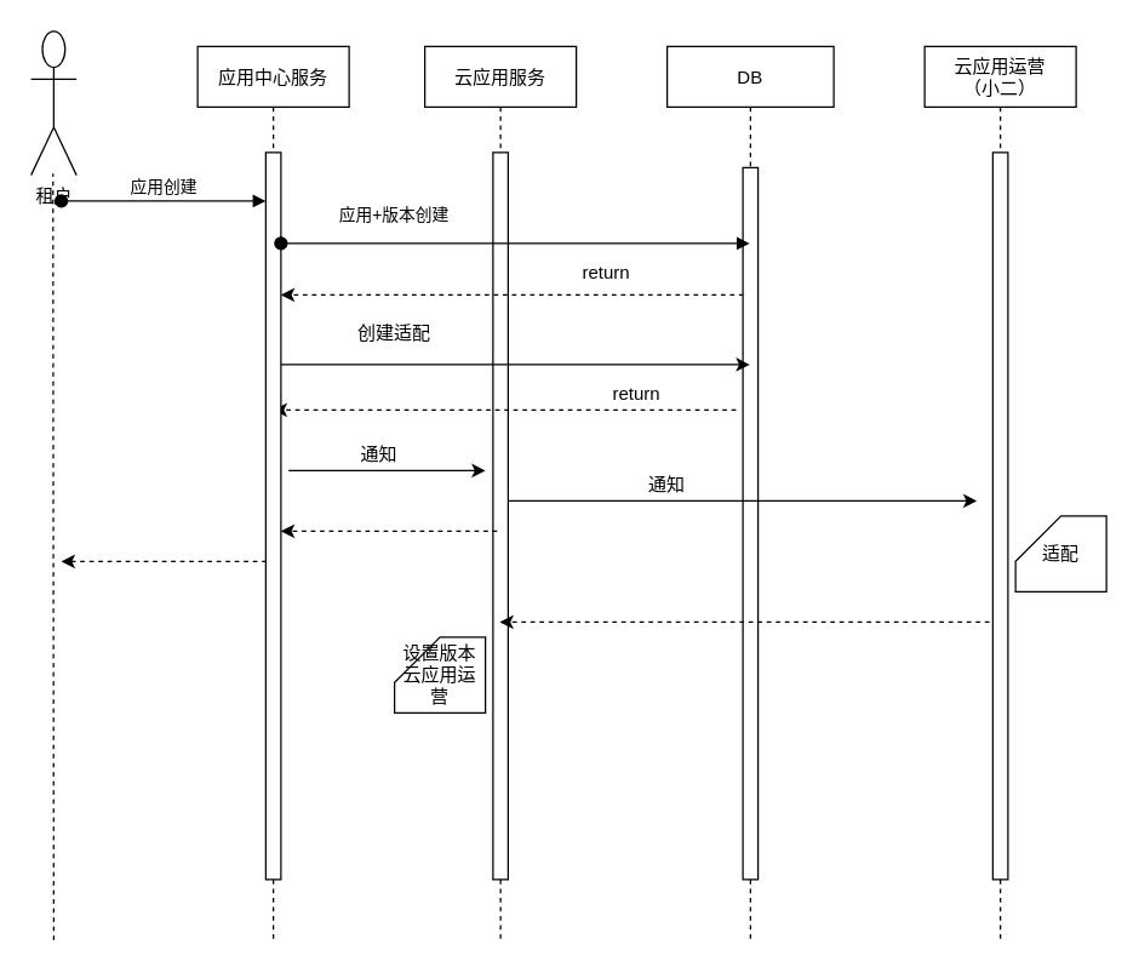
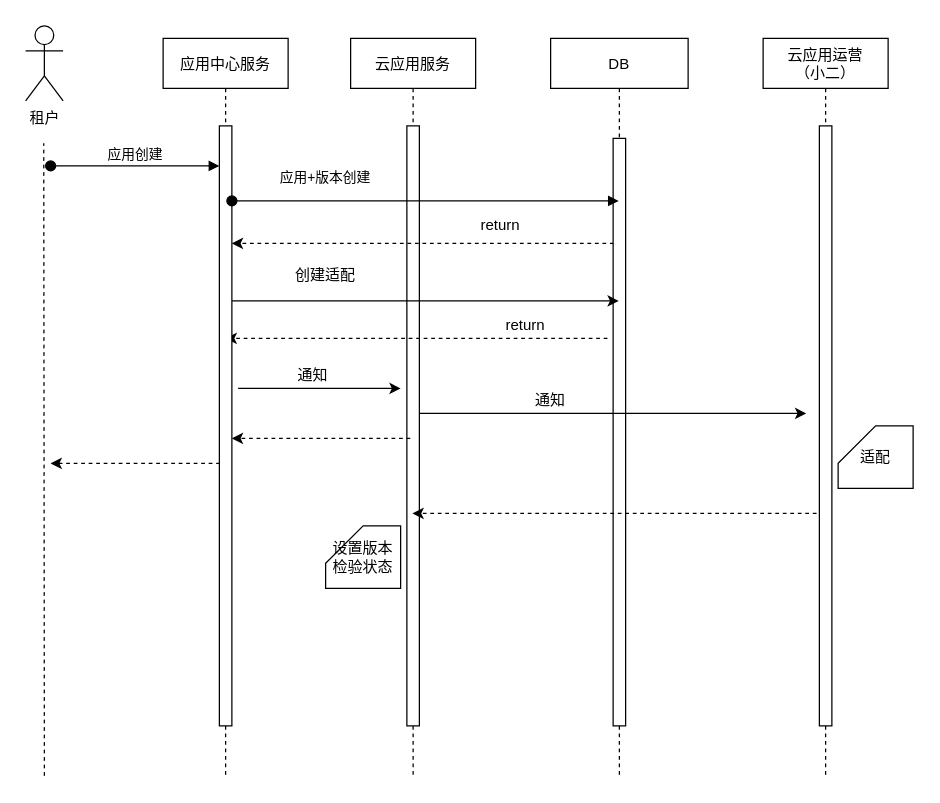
  <mxCell id="0" />
  <mxCell id="1" parent="0" />
  <mxCell id="2" value="云应用服务" style="shape=umlLifeline;perimeter=lifelinePerimeter;container=1;collapsible=0;recursiveResize=0;rounded=0;shadow=0;strokeWidth=1;" vertex="1" parent="1"><mxGeometry x="280" y="30" width="100" height="590" as="geometry" /></mxCell>
  <mxCell id="3" value="" style="points=[];perimeter=orthogonalPerimeter;rounded=0;shadow=0;strokeWidth=1;" vertex="1" parent="2"><mxGeometry x="45" y="70" width="10" height="480" as="geometry" /></mxCell>
  <mxCell id="4" value="" style="endArrow=classic;html=1;dashed=1;" edge="1" parent="2"><mxGeometry width="50" height="50" relative="1" as="geometry"><mxPoint x="210.45" y="164" as="sourcePoint" /><mxPoint x="-95.002" y="164" as="targetPoint" /></mxGeometry></mxCell>
  <mxCell id="5" value="" style="endArrow=classic;html=1;dashed=1;" edge="1" parent="2"><mxGeometry width="50" height="50" relative="1" as="geometry"><mxPoint x="205.45" y="240" as="sourcePoint" /><mxPoint x="-100.002" y="240" as="targetPoint" /></mxGeometry></mxCell>
- <mxCell id="6" value="设置版本&lt;br&gt;云应用运营" style="shape=card;whiteSpace=wrap;html=1;" vertex="1" parent="2"><mxGeometry x="-20" y="390" width="60" height="50" as="geometry" /></mxCell>
+ <mxCell id="6" value="设置版本&lt;br&gt;检验状态" style="shape=card;whiteSpace=wrap;html=1;" vertex="1" parent="2"><mxGeometry x="-20" y="390" width="60" height="50" as="geometry" /></mxCell>
  <mxCell id="7" value="DB" style="shape=umlLifeline;perimeter=lifelinePerimeter;container=1;collapsible=0;recursiveResize=0;rounded=0;shadow=0;strokeWidth=1;" vertex="1" parent="1"><mxGeometry x="440" y="30" width="110" height="590" as="geometry" /></mxCell>
  <mxCell id="8" value="" style="points=[];perimeter=orthogonalPerimeter;rounded=0;shadow=0;strokeWidth=1;" vertex="1" parent="7"><mxGeometry x="50" y="80" width="10" height="470" as="geometry" /></mxCell>
  <mxCell id="9" value="" style="endArrow=classic;html=1;" edge="1" parent="7"><mxGeometry width="50" height="50" relative="1" as="geometry"><mxPoint x="-105" y="300" as="sourcePoint" /><mxPoint x="204.5" y="300" as="targetPoint" /></mxGeometry></mxCell>
- <mxCell id="10" value="租户" style="shape=umlActor;verticalLabelPosition=bottom;verticalAlign=top;html=1;outlineConnect=0;" vertex="1" parent="1"><mxGeometry x="20" y="20" width="30" height="95" as="geometry" /></mxCell>
+ <mxCell id="10" value="租户" style="shape=umlActor;verticalLabelPosition=bottom;verticalAlign=top;html=1;outlineConnect=0;" vertex="1" parent="1"><mxGeometry x="20" y="20" width="30" height="60" as="geometry" /></mxCell>
  <mxCell id="11" value="return" style="text;html=1;strokeColor=none;fillColor=none;align=center;verticalAlign=middle;whiteSpace=wrap;rounded=0;" vertex="1" parent="1"><mxGeometry x="350" y="170" width="100" height="20" as="geometry" /></mxCell>
  <mxCell id="12" value="" style="endArrow=none;dashed=1;html=1;entryX=0.5;entryY=1.008;entryDx=0;entryDy=0;entryPerimeter=0;" edge="1" parent="1"><mxGeometry width="50" height="50" relative="1" as="geometry"><mxPoint x="35" y="620" as="sourcePoint" /><mxPoint x="34.5" y="113.92" as="targetPoint" /></mxGeometry></mxCell>
  <mxCell id="13" value="应用中心服务" style="shape=umlLifeline;perimeter=lifelinePerimeter;container=1;collapsible=0;recursiveResize=0;rounded=0;shadow=0;strokeWidth=1;" vertex="1" parent="1"><mxGeometry x="130" y="30" width="100" height="590" as="geometry" /></mxCell>
  <mxCell id="14" value="" style="points=[];perimeter=orthogonalPerimeter;rounded=0;shadow=0;strokeWidth=1;" vertex="1" parent="13"><mxGeometry x="45" y="70" width="10" height="480" as="geometry" /></mxCell>
  <mxCell id="15" value="应用创建" style="verticalAlign=bottom;startArrow=oval;endArrow=block;startSize=8;shadow=0;strokeWidth=1;" edge="1" parent="13"><mxGeometry relative="1" as="geometry"><mxPoint x="-90" y="102" as="sourcePoint" /><mxPoint x="45" y="102" as="targetPoint" /></mxGeometry></mxCell>
  <mxCell id="16" value="" style="endArrow=classic;html=1;" edge="1" parent="13" target="7"><mxGeometry width="50" height="50" relative="1" as="geometry"><mxPoint x="55" y="210" as="sourcePoint" /><mxPoint x="290" y="210" as="targetPoint" /></mxGeometry></mxCell>
  <mxCell id="17" value="应用+版本创建" style="verticalAlign=bottom;startArrow=oval;endArrow=block;startSize=8;shadow=0;strokeWidth=1;" edge="1" parent="1" target="7"><mxGeometry x="-0.515" y="10" relative="1" as="geometry"><mxPoint x="185" y="160" as="sourcePoint" /><mxPoint x="320" y="160" as="targetPoint" /><mxPoint as="offset" /></mxGeometry></mxCell>
  <mxCell id="18" value="创建适配" style="text;html=1;strokeColor=none;fillColor=none;align=center;verticalAlign=middle;whiteSpace=wrap;rounded=0;" vertex="1" parent="1"><mxGeometry x="210" y="210" width="100" height="20" as="geometry" /></mxCell>
  <mxCell id="19" value="通知" style="text;html=1;strokeColor=none;fillColor=none;align=center;verticalAlign=middle;whiteSpace=wrap;rounded=0;" vertex="1" parent="1"><mxGeometry x="200" y="290" width="100" height="20" as="geometry" /></mxCell>
  <mxCell id="20" value="" style="endArrow=classic;html=1;" edge="1" parent="1"><mxGeometry width="50" height="50" relative="1" as="geometry"><mxPoint x="190" y="310" as="sourcePoint" /><mxPoint x="320" y="310" as="targetPoint" /></mxGeometry></mxCell>
  <mxCell id="21" value="return" style="text;html=1;strokeColor=none;fillColor=none;align=center;verticalAlign=middle;whiteSpace=wrap;rounded=0;" vertex="1" parent="1"><mxGeometry x="370" y="250" width="100" height="20" as="geometry" /></mxCell>
  <mxCell id="22" value="" style="endArrow=classic;html=1;dashed=1;" edge="1" parent="1"><mxGeometry width="50" height="50" relative="1" as="geometry"><mxPoint x="175.45" y="370" as="sourcePoint" /><mxPoint x="40" y="370" as="targetPoint" /></mxGeometry></mxCell>
  <mxCell id="23" value="" style="endArrow=classic;html=1;dashed=1;" edge="1" parent="1"><mxGeometry width="50" height="50" relative="1" as="geometry"><mxPoint x="327.73" y="350" as="sourcePoint" /><mxPoint x="185" y="350" as="targetPoint" /></mxGeometry></mxCell>
  <mxCell id="24" value="云应用运营&#10;（小二）" style="shape=umlLifeline;perimeter=lifelinePerimeter;container=1;collapsible=0;recursiveResize=0;rounded=0;shadow=0;strokeWidth=1;" vertex="1" parent="1"><mxGeometry x="610" y="30" width="100" height="590" as="geometry" /></mxCell>
  <mxCell id="25" value="" style="points=[];perimeter=orthogonalPerimeter;rounded=0;shadow=0;strokeWidth=1;" vertex="1" parent="24"><mxGeometry x="45" y="70" width="10" height="480" as="geometry" /></mxCell>
  <mxCell id="26" value="适配" style="shape=card;whiteSpace=wrap;html=1;" vertex="1" parent="24"><mxGeometry x="60" y="310" width="60" height="50" as="geometry" /></mxCell>
  <mxCell id="27" value="通知" style="text;html=1;strokeColor=none;fillColor=none;align=center;verticalAlign=middle;whiteSpace=wrap;rounded=0;" vertex="1" parent="1"><mxGeometry x="390" y="310" width="100" height="20" as="geometry" /></mxCell>
  <mxCell id="28" value="" style="endArrow=classic;html=1;dashed=1;" edge="1" parent="1" target="2"><mxGeometry width="50" height="50" relative="1" as="geometry"><mxPoint x="652.73" y="410" as="sourcePoint" /><mxPoint x="510" y="410" as="targetPoint" /></mxGeometry></mxCell>
